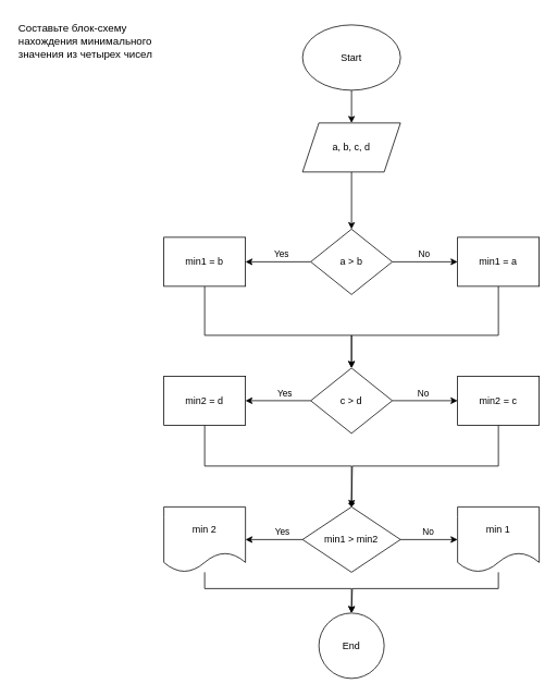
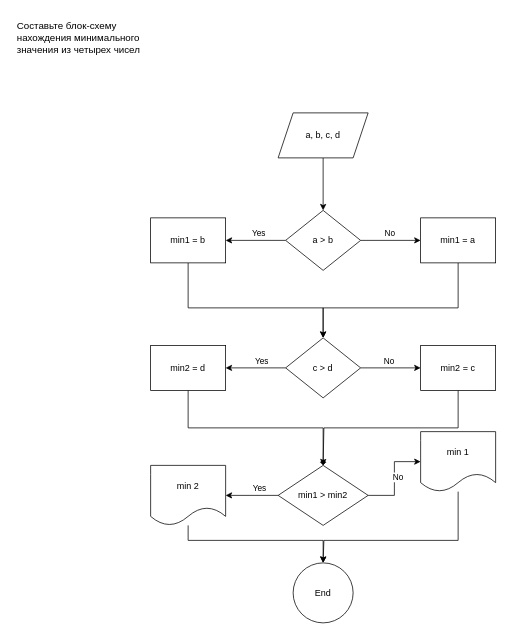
  <mxCell id="0" />
  <mxCell id="1" parent="0" />
  <mxCell id="2" value="&lt;font style=&quot;font-size: 13px;&quot;&gt;Составьте блок-схему&lt;br&gt;нахождения минимального&lt;br&gt;значения из четырех чисел&lt;/font&gt;" style="text;whiteSpace=wrap;html=1;" vertex="1" parent="1"><mxGeometry x="20" y="20" width="190" height="70" as="geometry" /></mxCell>
- <mxCell id="3" value="" style="edgeStyle=orthogonalEdgeStyle;rounded=0;orthogonalLoop=1;jettySize=auto;html=1;" edge="1" parent="1" source="4" target="6"><mxGeometry relative="1" as="geometry" /></mxCell>
- <mxCell id="4" value="Start" style="ellipse;whiteSpace=wrap;html=1;" vertex="1" parent="1"><mxGeometry x="370" y="30" width="120" height="80" as="geometry" /></mxCell>
  <mxCell id="5" value="" style="edgeStyle=orthogonalEdgeStyle;rounded=0;orthogonalLoop=1;jettySize=auto;html=1;" edge="1" parent="1" source="6" target="11"><mxGeometry relative="1" as="geometry" /></mxCell>
  <mxCell id="6" value="a, b, c, d" style="shape=parallelogram;perimeter=parallelogramPerimeter;whiteSpace=wrap;html=1;fixedSize=1;" vertex="1" parent="1"><mxGeometry x="370" y="150" width="120" height="60" as="geometry" /></mxCell>
  <mxCell id="7" value="" style="edgeStyle=orthogonalEdgeStyle;rounded=0;orthogonalLoop=1;jettySize=auto;html=1;" edge="1" parent="1" source="11" target="13"><mxGeometry relative="1" as="geometry" /></mxCell>
  <mxCell id="8" value="Yes" style="edgeLabel;html=1;align=center;verticalAlign=middle;resizable=0;points=[];" connectable="0" vertex="1" parent="7"><mxGeometry x="-0.067" y="2" relative="1" as="geometry"><mxPoint y="-12" as="offset" /></mxGeometry></mxCell>
  <mxCell id="9" value="" style="edgeStyle=orthogonalEdgeStyle;rounded=0;orthogonalLoop=1;jettySize=auto;html=1;" edge="1" parent="1" source="11" target="15"><mxGeometry relative="1" as="geometry" /></mxCell>
  <mxCell id="10" value="No" style="edgeLabel;html=1;align=center;verticalAlign=middle;resizable=0;points=[];" connectable="0" vertex="1" parent="9"><mxGeometry x="-0.167" y="-2" relative="1" as="geometry"><mxPoint x="5" y="-12" as="offset" /></mxGeometry></mxCell>
  <mxCell id="11" value="a &amp;gt; b" style="rhombus;whiteSpace=wrap;html=1;" vertex="1" parent="1"><mxGeometry x="380" y="280" width="100" height="80" as="geometry" /></mxCell>
  <mxCell id="12" value="" style="edgeStyle=orthogonalEdgeStyle;rounded=0;orthogonalLoop=1;jettySize=auto;html=1;" edge="1" parent="1" source="13" target="20"><mxGeometry relative="1" as="geometry"><Array as="points"><mxPoint x="250" y="410" /><mxPoint x="430" y="410" /></Array></mxGeometry></mxCell>
  <mxCell id="13" value="min1 = b" style="whiteSpace=wrap;html=1;" vertex="1" parent="1"><mxGeometry x="200" y="290" width="100" height="60" as="geometry" /></mxCell>
  <mxCell id="14" style="edgeStyle=orthogonalEdgeStyle;rounded=0;orthogonalLoop=1;jettySize=auto;html=1;entryX=0.5;entryY=0;entryDx=0;entryDy=0;" edge="1" parent="1" source="15" target="20"><mxGeometry relative="1" as="geometry"><Array as="points"><mxPoint x="610" y="410" /><mxPoint x="430" y="410" /></Array></mxGeometry></mxCell>
  <mxCell id="15" value="min1 = a" style="whiteSpace=wrap;html=1;" vertex="1" parent="1"><mxGeometry x="560" y="290" width="100" height="60" as="geometry" /></mxCell>
  <mxCell id="16" value="" style="edgeStyle=orthogonalEdgeStyle;rounded=0;orthogonalLoop=1;jettySize=auto;html=1;" edge="1" parent="1" source="20" target="22"><mxGeometry relative="1" as="geometry" /></mxCell>
  <mxCell id="17" value="No" style="edgeLabel;html=1;align=center;verticalAlign=middle;resizable=0;points=[];" connectable="0" vertex="1" parent="16"><mxGeometry x="-0.067" y="2" relative="1" as="geometry"><mxPoint y="-8" as="offset" /></mxGeometry></mxCell>
  <mxCell id="18" value="" style="edgeStyle=orthogonalEdgeStyle;rounded=0;orthogonalLoop=1;jettySize=auto;html=1;" edge="1" parent="1" source="20" target="24"><mxGeometry relative="1" as="geometry" /></mxCell>
  <mxCell id="19" value="Yes" style="edgeLabel;html=1;align=center;verticalAlign=middle;resizable=0;points=[];" connectable="0" vertex="1" parent="18"><mxGeometry x="-0.167" y="4" relative="1" as="geometry"><mxPoint y="-14" as="offset" /></mxGeometry></mxCell>
  <mxCell id="20" value="c &amp;gt; d" style="rhombus;whiteSpace=wrap;html=1;" vertex="1" parent="1"><mxGeometry x="380" y="450" width="100" height="80" as="geometry" /></mxCell>
  <mxCell id="21" style="edgeStyle=orthogonalEdgeStyle;rounded=0;orthogonalLoop=1;jettySize=auto;html=1;" edge="1" parent="1" source="22"><mxGeometry relative="1" as="geometry"><mxPoint x="430" y="620" as="targetPoint" /><Array as="points"><mxPoint x="610" y="570" /><mxPoint x="431" y="570" /></Array></mxGeometry></mxCell>
  <mxCell id="22" value="min2 = c" style="whiteSpace=wrap;html=1;" vertex="1" parent="1"><mxGeometry x="560" y="460" width="100" height="60" as="geometry" /></mxCell>
  <mxCell id="23" value="" style="edgeStyle=orthogonalEdgeStyle;rounded=0;orthogonalLoop=1;jettySize=auto;html=1;endArrow=diamond;" edge="1" parent="1" source="24" target="29"><mxGeometry relative="1" as="geometry"><Array as="points"><mxPoint x="250" y="570" /><mxPoint x="430" y="570" /></Array></mxGeometry></mxCell>
  <mxCell id="24" value="min2 = d" style="whiteSpace=wrap;html=1;" vertex="1" parent="1"><mxGeometry x="200" y="460" width="100" height="60" as="geometry" /></mxCell>
  <mxCell id="25" value="" style="edgeStyle=orthogonalEdgeStyle;rounded=0;orthogonalLoop=1;jettySize=auto;html=1;" edge="1" parent="1" source="29" target="31"><mxGeometry relative="1" as="geometry" /></mxCell>
  <mxCell id="26" value="Yes" style="edgeLabel;html=1;align=center;verticalAlign=middle;resizable=0;points=[];" connectable="0" vertex="1" parent="25"><mxGeometry x="-0.25" y="3" relative="1" as="geometry"><mxPoint y="-13" as="offset" /></mxGeometry></mxCell>
  <mxCell id="27" value="" style="edgeStyle=orthogonalEdgeStyle;rounded=0;orthogonalLoop=1;jettySize=auto;html=1;" edge="1" parent="1" source="29" target="33"><mxGeometry relative="1" as="geometry" /></mxCell>
  <mxCell id="28" value="No" style="edgeLabel;html=1;align=center;verticalAlign=middle;resizable=0;points=[];" connectable="0" vertex="1" parent="27"><mxGeometry x="-0.15" y="-1" relative="1" as="geometry"><mxPoint x="3" y="-11" as="offset" /></mxGeometry></mxCell>
  <mxCell id="29" value="min1 &amp;gt; min2" style="rhombus;whiteSpace=wrap;html=1;" vertex="1" parent="1"><mxGeometry x="370" y="620" width="120" height="80" as="geometry" /></mxCell>
  <mxCell id="30" value="" style="edgeStyle=orthogonalEdgeStyle;rounded=0;orthogonalLoop=1;jettySize=auto;html=1;" edge="1" parent="1" source="31" target="34"><mxGeometry relative="1" as="geometry"><Array as="points"><mxPoint x="250" y="720" /><mxPoint x="430" y="720" /></Array></mxGeometry></mxCell>
  <mxCell id="31" value="min 2" style="shape=document;whiteSpace=wrap;html=1;boundedLbl=1;" vertex="1" parent="1"><mxGeometry x="200" y="620" width="100" height="80" as="geometry" /></mxCell>
  <mxCell id="32" style="edgeStyle=orthogonalEdgeStyle;rounded=0;orthogonalLoop=1;jettySize=auto;html=1;" edge="1" parent="1" source="33"><mxGeometry relative="1" as="geometry"><mxPoint x="430" y="750" as="targetPoint" /><Array as="points"><mxPoint x="610" y="720" /><mxPoint x="431" y="720" /></Array></mxGeometry></mxCell>
- <mxCell id="33" value="min 1" style="shape=document;whiteSpace=wrap;html=1;boundedLbl=1;" vertex="1" parent="1"><mxGeometry x="560" y="620" width="100" height="80" as="geometry" /></mxCell>
+ <mxCell id="33" value="min 1" style="shape=document;whiteSpace=wrap;html=1;boundedLbl=1;" vertex="1" parent="1"><mxGeometry x="560" y="575" width="100" height="80" as="geometry" /></mxCell>
  <mxCell id="34" value="End" style="ellipse;whiteSpace=wrap;html=1;" vertex="1" parent="1"><mxGeometry x="390" y="750" width="80" height="80" as="geometry" /></mxCell>
